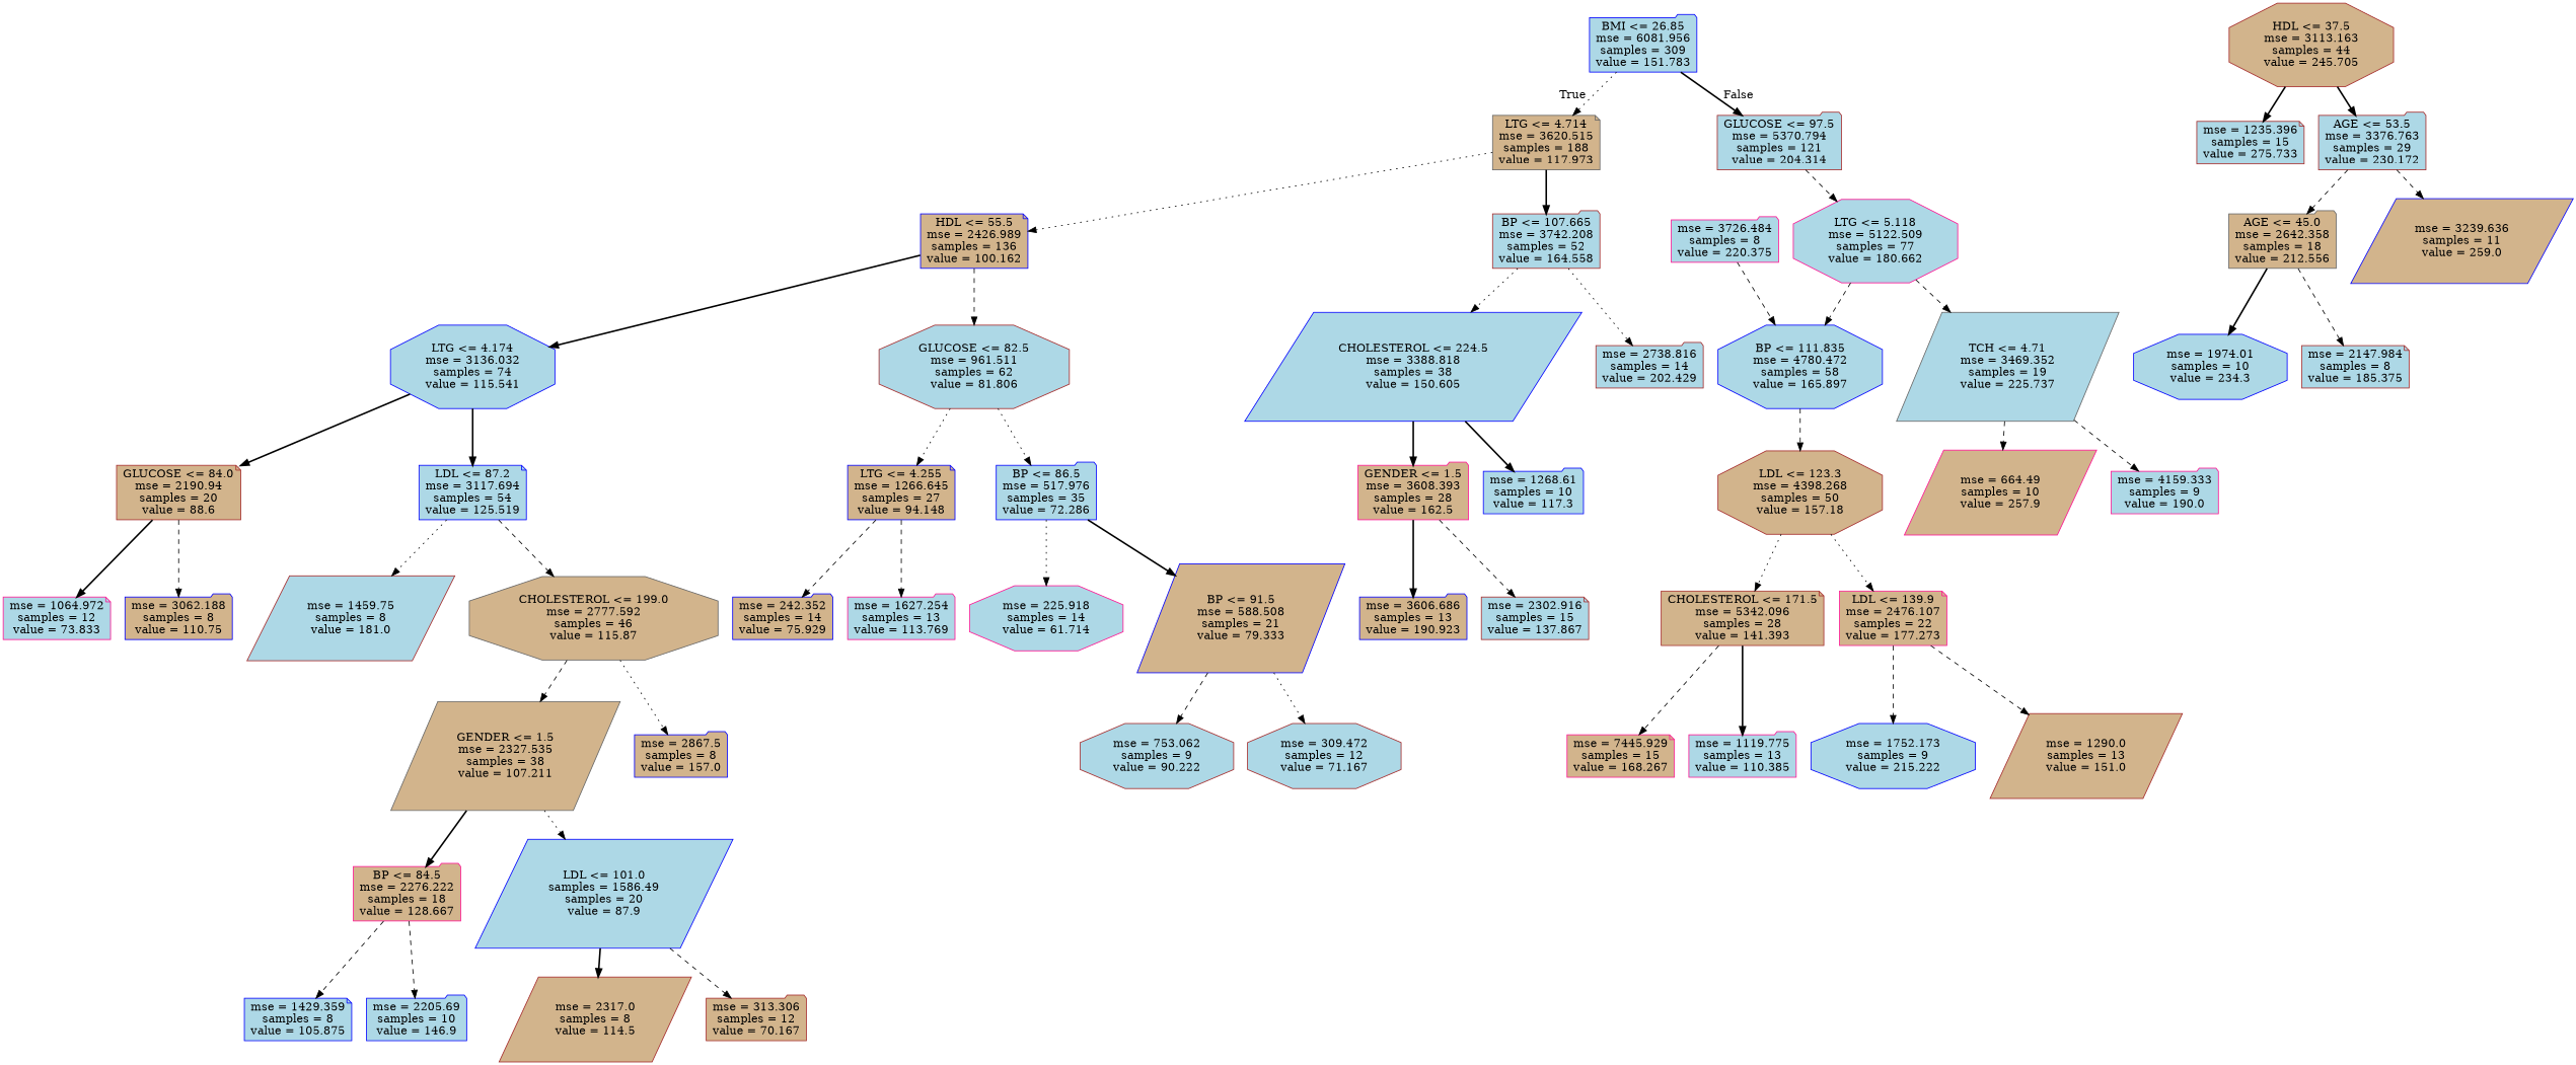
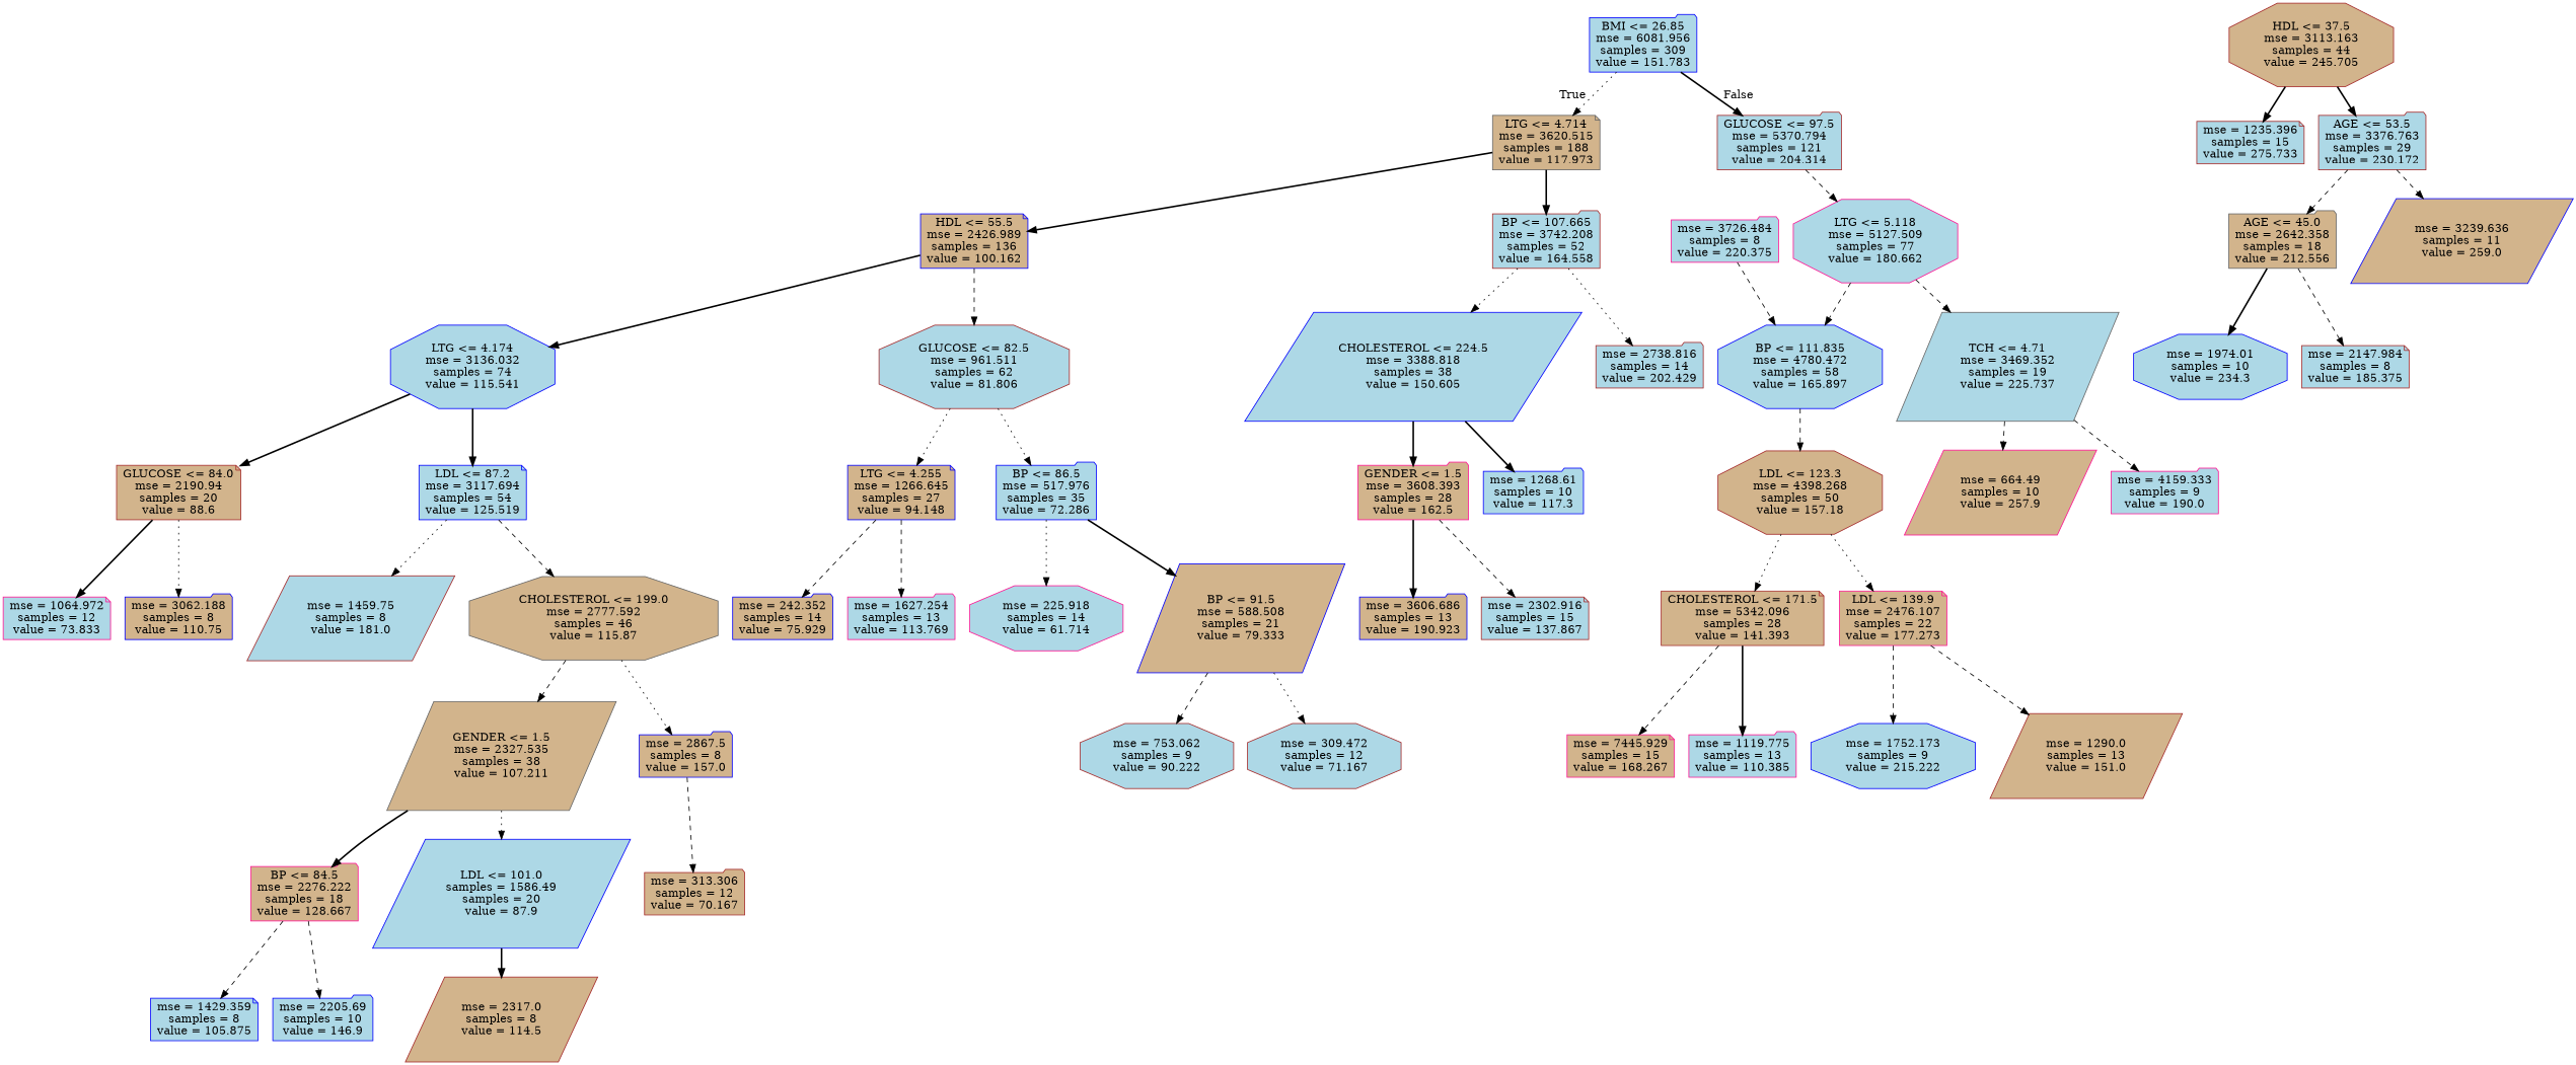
  digraph {
    node [color=blue fillcolor=lightblue shape=folder style=filled]
    edge [style=dashed]
    n1 [label="BMI <= 26.85\nmse = 6081.956\nsamples = 309\nvalue = 151.783"]
    n2 [color=gray40 fillcolor=tan label="LTG <= 4.714\nmse = 3620.515\nsamples = 188\nvalue = 117.973" shape=note]
    n3 [color=brown label="GLUCOSE <= 97.5\nmse = 5370.794\nsamples = 121\nvalue = 204.314"]
    n4 [fillcolor=tan label="HDL <= 55.5\nmse = 2426.989\nsamples = 136\nvalue = 100.162" shape=note]
    n5 [color=brown label="BP <= 107.665\nmse = 3742.208\nsamples = 52\nvalue = 164.558"]
-   n6 [color=deeppink label="LTG <= 5.118\nmse = 5122.509\nsamples = 77\nvalue = 180.662" shape=octagon]
+   n6 [color=deeppink label="LTG <= 5.118\nmse = 5127.509\nsamples = 77\nvalue = 180.662" shape=octagon]
    n7 [label="LTG <= 4.174\nmse = 3136.032\nsamples = 74\nvalue = 115.541" shape=octagon]
    n8 [color=brown label="GLUCOSE <= 82.5\nmse = 961.511\nsamples = 62\nvalue = 81.806" shape=octagon]
    n9 [label="CHOLESTEROL <= 224.5\nmse = 3388.818\nsamples = 38\nvalue = 150.605" shape=parallelogram]
    n10 [color=brown label="mse = 2738.816\nsamples = 14\nvalue = 202.429"]
    n11 [color=brown fillcolor=tan label="GLUCOSE <= 84.0\nmse = 2190.94\nsamples = 20\nvalue = 88.6" shape=note]
    n12 [label="LDL <= 87.2\nmse = 3117.694\nsamples = 54\nvalue = 125.519" shape=note]
    n13 [fillcolor=tan label="LTG <= 4.255\nmse = 1266.645\nsamples = 27\nvalue = 94.148" shape=note]
    n14 [label="BP <= 86.5\nmse = 517.976\nsamples = 35\nvalue = 72.286"]
    n15 [color=deeppink label="mse = 1064.972\nsamples = 12\nvalue = 73.833" shape=note]
    n16 [fillcolor=tan label="mse = 3062.188\nsamples = 8\nvalue = 110.75"]
    n17 [color=brown label="mse = 1459.75\nsamples = 8\nvalue = 181.0" shape=parallelogram]
    n18 [color=gray40 fillcolor=tan label="CHOLESTEROL <= 199.0\nmse = 2777.592\nsamples = 46\nvalue = 115.87" shape=octagon]
    n19 [color=gray40 fillcolor=tan label="GENDER <= 1.5\nmse = 2327.535\nsamples = 38\nvalue = 107.211" shape=parallelogram]
    n20 [fillcolor=tan label="mse = 2867.5\nsamples = 8\nvalue = 157.0"]
    n21 [color=deeppink fillcolor=tan label="BP <= 84.5\nmse = 2276.222\nsamples = 18\nvalue = 128.667"]
    n22 [label="LDL <= 101.0\nsamples = 1586.49\nsamples = 20\nvalue = 87.9" shape=parallelogram]
    n23 [label="mse = 1429.359\nsamples = 8\nvalue = 105.875" shape=note]
    n24 [label="mse = 2205.69\nsamples = 10\nvalue = 146.9"]
    n25 [color=brown fillcolor=tan label="mse = 2317.0\nsamples = 8\nvalue = 114.5" shape=parallelogram]
    n26 [color=brown fillcolor=tan label="mse = 313.306\nsamples = 12\nvalue = 70.167"]
    n27 [fillcolor=tan label="mse = 242.352\nsamples = 14\nvalue = 75.929"]
    n28 [color=deeppink label="mse = 1627.254\nsamples = 13\nvalue = 113.769"]
    n29 [color=deeppink label="mse = 225.918\nsamples = 14\nvalue = 61.714" shape=octagon]
    n30 [fillcolor=tan label="BP <= 91.5\nmse = 588.508\nsamples = 21\nvalue = 79.333" shape=parallelogram]
    n31 [color=brown label="mse = 753.062\nsamples = 9\nvalue = 90.222" shape=octagon]
    n32 [color=brown label="mse = 309.472\nsamples = 12\nvalue = 71.167" shape=octagon]
    n33 [color=deeppink fillcolor=tan label="GENDER <= 1.5\nmse = 3608.393\nsamples = 28\nvalue = 162.5"]
    n34 [label="mse = 1268.61\nsamples = 10\nvalue = 117.3"]
    n35 [fillcolor=tan label="mse = 3606.686\nsamples = 13\nvalue = 190.923"]
    n36 [color=brown label="mse = 2302.916\nsamples = 15\nvalue = 137.867" shape=note]
    n37 [label="BP <= 111.835\nmse = 4780.472\nsamples = 58\nvalue = 165.897" shape=octagon]
    n38 [color=gray40 label="TCH <= 4.71\nmse = 3469.352\nsamples = 19\nvalue = 225.737" shape=parallelogram]
    n39 [color=brown fillcolor=tan label="HDL <= 37.5\nmse = 3113.163\nsamples = 44\nvalue = 245.705" shape=octagon]
    n40 [color=brown label="mse = 1235.396\nsamples = 15\nvalue = 275.733" shape=note]
    n41 [color=brown label="AGE <= 53.5\nmse = 3376.763\nsamples = 29\nvalue = 230.172"]
    n42 [color=brown fillcolor=tan label="LDL <= 123.3\nmse = 4398.268\nsamples = 50\nvalue = 157.18" shape=octagon]
    n43 [color=deeppink fillcolor=tan label="mse = 664.49\nsamples = 10\nvalue = 257.9" shape=parallelogram]
    n44 [color=deeppink label="mse = 4159.333\nsamples = 9\nvalue = 190.0"]
    n45 [color=brown fillcolor=tan label="CHOLESTEROL <= 171.5\nmse = 5342.096\nsamples = 28\nvalue = 141.393" shape=note]
    n46 [color=deeppink fillcolor=tan label="LDL <= 139.9\nmse = 2476.107\nsamples = 22\nvalue = 177.273" shape=note]
    n47 [color=deeppink label="mse = 3726.484\nsamples = 8\nvalue = 220.375"]
    n48 [color=deeppink fillcolor=tan label="mse = 7445.929\nsamples = 15\nvalue = 168.267" shape=note]
    n49 [color=deeppink label="mse = 1119.775\nsamples = 13\nvalue = 110.385"]
    n50 [label="mse = 1752.173\nsamples = 9\nvalue = 215.222" shape=octagon]
    n51 [color=brown fillcolor=tan label="mse = 1290.0\nsamples = 13\nvalue = 151.0" shape=parallelogram]
    n52 [color=gray40 fillcolor=tan label="AGE <= 45.0\nmse = 2642.358\nsamples = 18\nvalue = 212.556"]
    n53 [fillcolor=tan label="mse = 3239.636\nsamples = 11\nvalue = 259.0" shape=parallelogram]
    n54 [label="mse = 1974.01\nsamples = 10\nvalue = 234.3" shape=octagon]
    n55 [color=brown label="mse = 2147.984\nsamples = 8\nvalue = 185.375" shape=note]
    n1 -> n2 [headlabel=True labelangle=45 labeldistance=2.5 style=dotted]
    n1 -> n3 [headlabel=False labelangle=-45 labeldistance=2.5 style=bold]
-   n2 -> n4 [style=dotted]
+   n2 -> n4 [style=bold]
    n2 -> n5 [style=bold]
    n3 -> n6
    n4 -> n7 [style=bold]
    n4 -> n8
    n5 -> n9 [style=dotted]
    n5 -> n10 [style=dotted]
    n6 -> n37
    n6 -> n38
    n7 -> n11 [style=bold]
    n7 -> n12 [style=bold]
    n8 -> n13 [style=dotted]
    n8 -> n14 [style=dotted]
    n9 -> n33 [style=bold]
    n9 -> n34 [style=bold]
    n11 -> n15 [style=bold]
-   n11 -> n16
+   n11 -> n16 [style=dotted]
    n12 -> n17 [style=dotted]
    n12 -> n18
    n13 -> n27
    n13 -> n28
    n14 -> n29 [style=dotted]
    n14 -> n30 [style=bold]
    n18 -> n19
    n18 -> n20 [style=dotted]
    n19 -> n21 [style=bold]
    n19 -> n22 [style=dotted]
    n21 -> n23
    n21 -> n24
    n22 -> n25 [style=bold]
-   n22 -> n26
+   n20 -> n26
    n30 -> n31
    n30 -> n32 [style=dotted]
    n33 -> n35 [style=bold]
    n33 -> n36
    n37 -> n42
    n38 -> n43
    n38 -> n44
    n39 -> n40 [style=bold]
    n39 -> n41 [style=bold]
    n41 -> n52
    n41 -> n53
    n42 -> n45 [style=dotted]
    n42 -> n46 [style=dotted]
    n45 -> n48
    n45 -> n49 [style=bold]
    n46 -> n50
    n46 -> n51
    n47 -> n37
    n52 -> n54 [style=bold]
    n52 -> n55
  }
